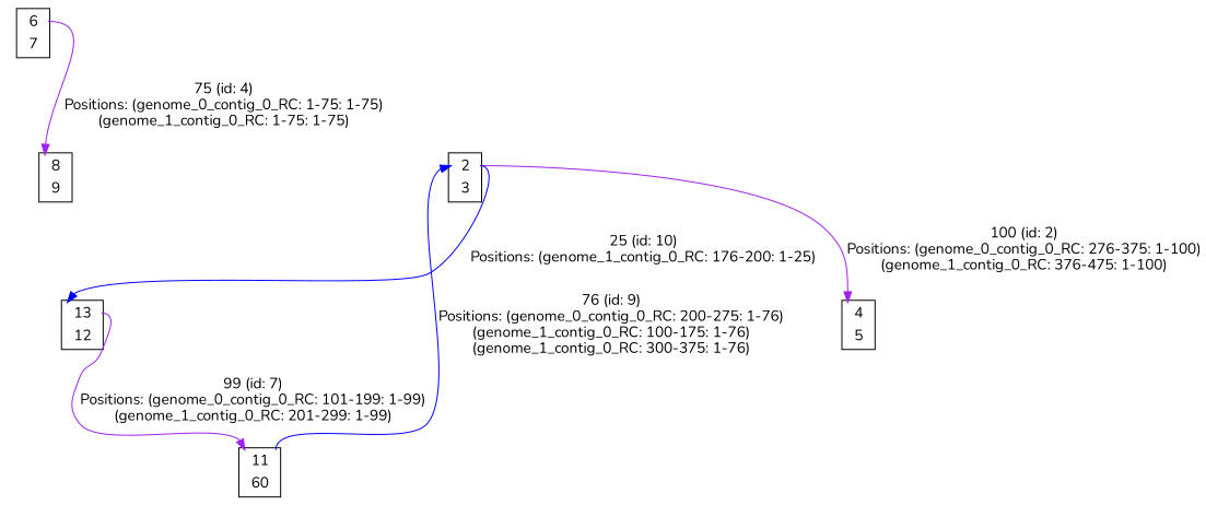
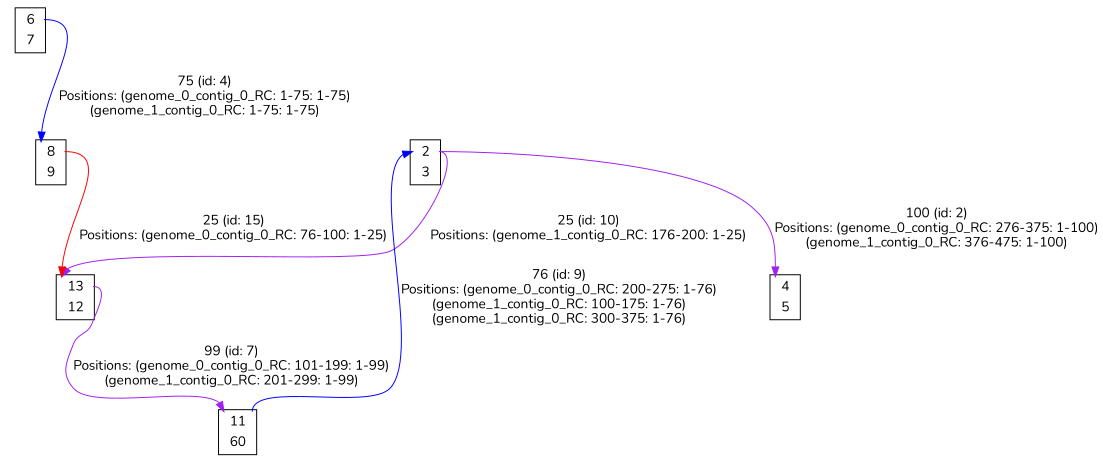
  digraph {
    fontname=Nunito
    node [color=black fillcolor=white fontname=Nunito shape=plaintext style=filled]
    edge [color=purple fontname=Nunito headport=port_0x126ddd0_in tailport=port_0x1271770_out]
    n1 [label=<<TABLE bgcolor = "white"> <TR><TD BORDER = "0" PORT = "port_0x1271770_in"></TD><TD BORDER = "0" PORT = "port_">2</TD><TD BORDER = "0" PORT = "port_0x1271770_out"></TD></TR> <TR><TD BORDER = "0" PORT = "port_0x126d460_out"></TD><TD BORDER = "0" PORT = "port_">3</TD><TD BORDER = "0" PORT = "port_0x126d460_in"></TD></TR> </TABLE>>]
    n2 [label=<<TABLE bgcolor = "white"> <TR><TD BORDER = "0" PORT = "port_0x126d5a0_in"></TD><TD BORDER = "0" PORT = "port_">4</TD><TD BORDER = "0" PORT = "port_0x126d5a0_out"></TD></TR> <TR><TD BORDER = "0" PORT = "port_0x126d820_out"></TD><TD BORDER = "0" PORT = "port_">5</TD><TD BORDER = "0" PORT = "port_0x126d820_in"></TD></TR> </TABLE>>]
    n3 [label=<<TABLE bgcolor = "white"> <TR><TD BORDER = "0" PORT = "port_0x126ddd0_in"></TD><TD BORDER = "0" PORT = "port_">13</TD><TD BORDER = "0" PORT = "port_0x126ddd0_out"></TD></TR> <TR><TD BORDER = "0" PORT = "port_0x126dd60_out"></TD><TD BORDER = "0" PORT = "port_">12</TD><TD BORDER = "0" PORT = "port_0x126dd60_in"></TD></TR> </TABLE>>]
    n4 [label=<<TABLE bgcolor = "white"> <TR><TD BORDER = "0" PORT = "port_0x126d320_in"></TD><TD BORDER = "0" PORT = "port_">11</TD><TD BORDER = "0" PORT = "port_0x126d320_out"></TD></TR> <TR><TD BORDER = "0" PORT = "port_0x126db20_out"></TD><TD BORDER = "0" PORT = "port_">60</TD><TD BORDER = "0" PORT = "port_0x126db20_in"></TD></TR> </TABLE>>]
    n5 [label=<<TABLE bgcolor = "white"> <TR><TD BORDER = "0" PORT = "port_0x126d750_in"></TD><TD BORDER = "0" PORT = "port_">6</TD><TD BORDER = "0" PORT = "port_0x126d750_out"></TD></TR> <TR><TD BORDER = "0" PORT = "port_0x126c0e0_out"></TD><TD BORDER = "0" PORT = "port_">7</TD><TD BORDER = "0" PORT = "port_0x126c0e0_in"></TD></TR> </TABLE>>]
    n6 [label=<<TABLE bgcolor = "white"> <TR><TD BORDER = "0" PORT = "port_0x126c440_in"></TD><TD BORDER = "0" PORT = "port_">8</TD><TD BORDER = "0" PORT = "port_0x126c440_out"></TD></TR> <TR><TD BORDER = "0" PORT = "port_0x126c480_out"></TD><TD BORDER = "0" PORT = "port_">9</TD><TD BORDER = "0" PORT = "port_0x126c480_in"></TD></TR> </TABLE>>]
    n1 -> n2 [headport=port_0x126d5a0_in label="100 (id: 2)\nPositions: (genome_0_contig_0_RC: 276-375: 1-100)\n(genome_1_contig_0_RC: 376-475: 1-100)\n"]
-   n1 -> n3 [color=blue label="25 (id: 10)\nPositions: (genome_1_contig_0_RC: 176-200: 1-25)\n"]
+   n1 -> n3 [label="25 (id: 10)\nPositions: (genome_1_contig_0_RC: 176-200: 1-25)\n"]
    n3 -> n4 [headport=port_0x126d320_in label="99 (id: 7)\nPositions: (genome_0_contig_0_RC: 101-199: 1-99)\n(genome_1_contig_0_RC: 201-299: 1-99)\n" tailport=port_0x126ddd0_out]
    n4 -> n1 [color=blue headport=port_0x1271770_in label="76 (id: 9)\nPositions: (genome_0_contig_0_RC: 200-275: 1-76)\n(genome_1_contig_0_RC: 100-175: 1-76)\n(genome_1_contig_0_RC: 300-375: 1-76)\n" tailport=port_0x126d320_out]
-   n5 -> n6 [headport=port_0x126c440_in label="75 (id: 4)\nPositions: (genome_0_contig_0_RC: 1-75: 1-75)\n(genome_1_contig_0_RC: 1-75: 1-75)\n" tailport=port_0x126d750_out]
+   n5 -> n6 [color=blue headport=port_0x126c440_in label="75 (id: 4)\nPositions: (genome_0_contig_0_RC: 1-75: 1-75)\n(genome_1_contig_0_RC: 1-75: 1-75)\n" tailport=port_0x126d750_out]
+   n6 -> n3 [color=red label="25 (id: 15)\nPositions: (genome_0_contig_0_RC: 76-100: 1-25)\n" tailport=port_0x126c440_out]
  }
